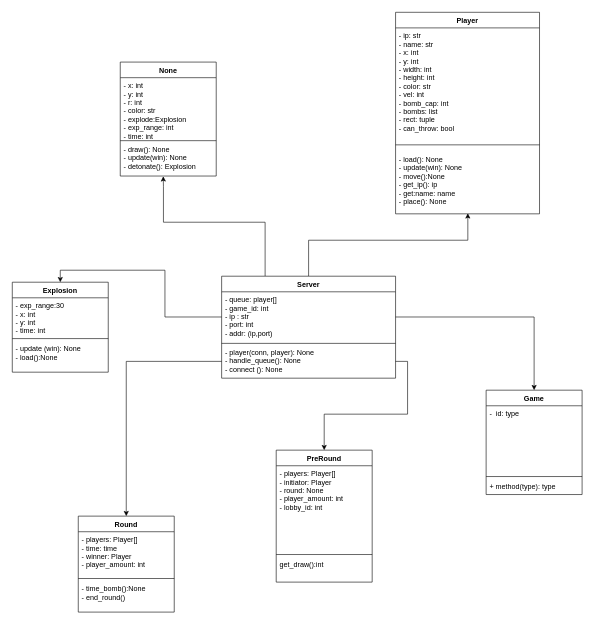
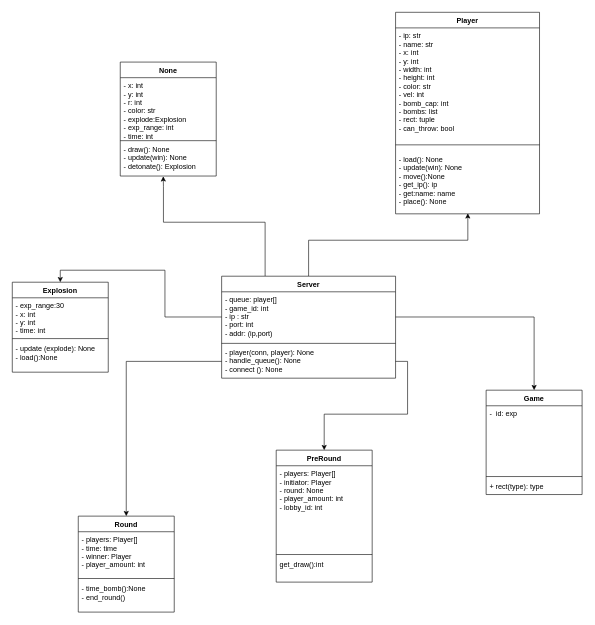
  <mxCell id="0" />
  <mxCell id="1" parent="0" />
  <mxCell id="2" style="edgeStyle=orthogonalEdgeStyle;rounded=0;orthogonalLoop=1;jettySize=auto;html=1;exitX=0.5;exitY=0;exitDx=0;exitDy=0;entryX=0.502;entryY=0.992;entryDx=0;entryDy=0;entryPerimeter=0;" parent="1" source="4" target="12" edge="1"><mxGeometry relative="1" as="geometry"><mxPoint x="821" y="369" as="targetPoint" /><Array as="points"><mxPoint x="514" y="400" /><mxPoint x="780" y="400" /></Array></mxGeometry></mxCell>
  <mxCell id="3" style="edgeStyle=orthogonalEdgeStyle;rounded=0;orthogonalLoop=1;jettySize=auto;html=1;exitX=0.25;exitY=0;exitDx=0;exitDy=0;entryX=0.448;entryY=1.008;entryDx=0;entryDy=0;entryPerimeter=0;" parent="1" source="4" target="16" edge="1"><mxGeometry relative="1" as="geometry"><Array as="points"><mxPoint x="442" y="370" /><mxPoint x="272" y="370" /><mxPoint x="272" y="310" /></Array></mxGeometry></mxCell>
  <mxCell id="4" value="Server" style="swimlane;fontStyle=1;align=center;verticalAlign=top;childLayout=stackLayout;horizontal=1;startSize=26;horizontalStack=0;resizeParent=1;resizeParentMax=0;resizeLast=0;collapsible=1;marginBottom=0;" parent="1" vertex="1"><mxGeometry x="369" y="460" width="290" height="170" as="geometry" /></mxCell>
  <mxCell id="5" value="- queue: player[]&#10;- game_id: int&#10;- ip : str&#10;- port: int&#10;- addr: (ip,port) " style="text;strokeColor=none;fillColor=none;align=left;verticalAlign=top;spacingLeft=4;spacingRight=4;overflow=hidden;rotatable=0;points=[[0,0.5],[1,0.5]];portConstraint=eastwest;" parent="4" vertex="1"><mxGeometry y="26" width="290" height="84" as="geometry" /></mxCell>
  <mxCell id="6" value="" style="line;strokeWidth=1;fillColor=none;align=left;verticalAlign=middle;spacingTop=-1;spacingLeft=3;spacingRight=3;rotatable=0;labelPosition=right;points=[];portConstraint=eastwest;" parent="4" vertex="1"><mxGeometry y="110" width="290" height="4" as="geometry" /></mxCell>
  <mxCell id="7" value="- player(conn, player): None&#10;- handle_queue(): None&#10;- connect (): None&#10;" style="text;strokeColor=none;fillColor=none;align=left;verticalAlign=top;spacingLeft=4;spacingRight=4;overflow=hidden;rotatable=0;points=[[0,0.5],[1,0.5]];portConstraint=eastwest;" parent="4" vertex="1"><mxGeometry y="114" width="290" height="56" as="geometry" /></mxCell>
  <mxCell id="8" style="edgeStyle=orthogonalEdgeStyle;rounded=0;orthogonalLoop=1;jettySize=auto;html=1;exitX=1;exitY=0.5;exitDx=0;exitDy=0;" parent="4" source="5" target="5" edge="1"><mxGeometry relative="1" as="geometry" /></mxCell>
  <mxCell id="9" value="Player" style="swimlane;fontStyle=1;align=center;verticalAlign=top;childLayout=stackLayout;horizontal=1;startSize=26;horizontalStack=0;resizeParent=1;resizeParentMax=0;resizeLast=0;collapsible=1;marginBottom=0;" parent="1" vertex="1"><mxGeometry x="659" y="20" width="240" height="336" as="geometry" /></mxCell>
  <mxCell id="10" value="- ip: str&#10;- name: str &#10;- x: int&#10;- y: int&#10;- width: int&#10;- height: int&#10;- color: str&#10;- vel: int&#10;- bomb_cap: int&#10;- bombs: list&#10;- rect: tuple&#10;- can_throw: bool&#10;&#10;" style="text;strokeColor=none;fillColor=none;align=left;verticalAlign=top;spacingLeft=4;spacingRight=4;overflow=hidden;rotatable=0;points=[[0,0.5],[1,0.5]];portConstraint=eastwest;" parent="9" vertex="1"><mxGeometry y="26" width="240" height="184" as="geometry" /></mxCell>
  <mxCell id="11" value="" style="line;strokeWidth=1;fillColor=none;align=left;verticalAlign=middle;spacingTop=-1;spacingLeft=3;spacingRight=3;rotatable=0;labelPosition=right;points=[];portConstraint=eastwest;" parent="9" vertex="1"><mxGeometry y="210" width="240" height="22" as="geometry" /></mxCell>
  <mxCell id="12" value="- load(): None&#10;- update(win): None&#10;- move():None&#10;- get_ip(): ip&#10;- get:name: name&#10;- place(): None" style="text;strokeColor=none;fillColor=none;align=left;verticalAlign=top;spacingLeft=4;spacingRight=4;overflow=hidden;rotatable=0;points=[[0,0.5],[1,0.5]];portConstraint=eastwest;" parent="9" vertex="1"><mxGeometry y="232" width="240" height="104" as="geometry" /></mxCell>
  <mxCell id="13" value="None" style="swimlane;fontStyle=1;align=center;verticalAlign=top;childLayout=stackLayout;horizontal=1;startSize=26;horizontalStack=0;resizeParent=1;resizeParentMax=0;resizeLast=0;collapsible=1;marginBottom=0;" parent="1" vertex="1"><mxGeometry x="200" y="103" width="160" height="190" as="geometry" /></mxCell>
  <mxCell id="14" value="- x: int&#10;- y: int&#10;- r: int&#10;- color: str&#10;- explode:Explosion&#10;- exp_range: int&#10;- time: int" style="text;strokeColor=none;fillColor=none;align=left;verticalAlign=top;spacingLeft=4;spacingRight=4;overflow=hidden;rotatable=0;points=[[0,0.5],[1,0.5]];portConstraint=eastwest;" parent="13" vertex="1"><mxGeometry y="26" width="160" height="104" as="geometry" /></mxCell>
  <mxCell id="15" value="" style="line;strokeWidth=1;fillColor=none;align=left;verticalAlign=middle;spacingTop=-1;spacingLeft=3;spacingRight=3;rotatable=0;labelPosition=right;points=[];portConstraint=eastwest;" parent="13" vertex="1"><mxGeometry y="130" width="160" height="2" as="geometry" /></mxCell>
  <mxCell id="16" value="- draw(): None&#10;- update(win): None&#10;- detonate(): Explosion" style="text;strokeColor=none;fillColor=none;align=left;verticalAlign=top;spacingLeft=4;spacingRight=4;overflow=hidden;rotatable=0;points=[[0,0.5],[1,0.5]];portConstraint=eastwest;" parent="13" vertex="1"><mxGeometry y="132" width="160" height="58" as="geometry" /></mxCell>
  <mxCell id="17" value="Explosion" style="swimlane;fontStyle=1;align=center;verticalAlign=top;childLayout=stackLayout;horizontal=1;startSize=26;horizontalStack=0;resizeParent=1;resizeParentMax=0;resizeLast=0;collapsible=1;marginBottom=0;" vertex="1" parent="1"><mxGeometry x="20" y="470" width="160" height="150" as="geometry" /></mxCell>
  <mxCell id="18" value="- exp_range:30 &#10;- x: int&#10;- y: int&#10;- time: int" style="text;strokeColor=none;fillColor=none;align=left;verticalAlign=top;spacingLeft=4;spacingRight=4;overflow=hidden;rotatable=0;points=[[0,0.5],[1,0.5]];portConstraint=eastwest;" vertex="1" parent="17"><mxGeometry y="26" width="160" height="64" as="geometry" /></mxCell>
  <mxCell id="19" value="" style="line;strokeWidth=1;fillColor=none;align=left;verticalAlign=middle;spacingTop=-1;spacingLeft=3;spacingRight=3;rotatable=0;labelPosition=right;points=[];portConstraint=eastwest;" vertex="1" parent="17"><mxGeometry y="90" width="160" height="8" as="geometry" /></mxCell>
- <mxCell id="20" value="- update (win): None&#10;- load():None" style="text;strokeColor=none;fillColor=none;align=left;verticalAlign=top;spacingLeft=4;spacingRight=4;overflow=hidden;rotatable=0;points=[[0,0.5],[1,0.5]];portConstraint=eastwest;" vertex="1" parent="17"><mxGeometry y="98" width="160" height="52" as="geometry" /></mxCell>
+ <mxCell id="20" value="- update (explode): None&#10;- load():None" style="text;strokeColor=none;fillColor=none;align=left;verticalAlign=top;spacingLeft=4;spacingRight=4;overflow=hidden;rotatable=0;points=[[0,0.5],[1,0.5]];portConstraint=eastwest;" vertex="1" parent="17"><mxGeometry y="98" width="160" height="52" as="geometry" /></mxCell>
  <mxCell id="21" style="edgeStyle=orthogonalEdgeStyle;rounded=0;orthogonalLoop=1;jettySize=auto;html=1;exitX=0;exitY=0.5;exitDx=0;exitDy=0;entryX=0.5;entryY=0;entryDx=0;entryDy=0;" edge="1" parent="1" source="5" target="17"><mxGeometry relative="1" as="geometry" /></mxCell>
  <mxCell id="22" value="Round" style="swimlane;fontStyle=1;align=center;verticalAlign=top;childLayout=stackLayout;horizontal=1;startSize=26;horizontalStack=0;resizeParent=1;resizeParentMax=0;resizeLast=0;collapsible=1;marginBottom=0;" vertex="1" parent="1"><mxGeometry x="130" y="860" width="160" height="160" as="geometry" /></mxCell>
  <mxCell id="23" value="- players: Player[]&#10;- time: time&#10;- winner: Player&#10;- player_amount: int" style="text;strokeColor=none;fillColor=none;align=left;verticalAlign=top;spacingLeft=4;spacingRight=4;overflow=hidden;rotatable=0;points=[[0,0.5],[1,0.5]];portConstraint=eastwest;" vertex="1" parent="22"><mxGeometry y="26" width="160" height="74" as="geometry" /></mxCell>
  <mxCell id="24" value="" style="line;strokeWidth=1;fillColor=none;align=left;verticalAlign=middle;spacingTop=-1;spacingLeft=3;spacingRight=3;rotatable=0;labelPosition=right;points=[];portConstraint=eastwest;" vertex="1" parent="22"><mxGeometry y="100" width="160" height="8" as="geometry" /></mxCell>
  <mxCell id="25" value="- time_bomb():None&#10;- end_round()" style="text;strokeColor=none;fillColor=none;align=left;verticalAlign=top;spacingLeft=4;spacingRight=4;overflow=hidden;rotatable=0;points=[[0,0.5],[1,0.5]];portConstraint=eastwest;" vertex="1" parent="22"><mxGeometry y="108" width="160" height="52" as="geometry" /></mxCell>
  <mxCell id="26" style="edgeStyle=orthogonalEdgeStyle;rounded=0;orthogonalLoop=1;jettySize=auto;html=1;exitX=0;exitY=0.5;exitDx=0;exitDy=0;" edge="1" parent="1" source="7" target="22"><mxGeometry relative="1" as="geometry" /></mxCell>
  <mxCell id="27" value="PreRound" style="swimlane;fontStyle=1;align=center;verticalAlign=top;childLayout=stackLayout;horizontal=1;startSize=26;horizontalStack=0;resizeParent=1;resizeParentMax=0;resizeLast=0;collapsible=1;marginBottom=0;" vertex="1" parent="1"><mxGeometry x="460" y="750" width="160" height="220" as="geometry" /></mxCell>
  <mxCell id="28" value="- players: Player[]&#10;- initiator: Player&#10;- round: None&#10;- player_amount: int&#10;- lobby_id: int&#10;&#10;" style="text;strokeColor=none;fillColor=none;align=left;verticalAlign=top;spacingLeft=4;spacingRight=4;overflow=hidden;rotatable=0;points=[[0,0.5],[1,0.5]];portConstraint=eastwest;" vertex="1" parent="27"><mxGeometry y="26" width="160" height="144" as="geometry" /></mxCell>
  <mxCell id="29" value="" style="line;strokeWidth=1;fillColor=none;align=left;verticalAlign=middle;spacingTop=-1;spacingLeft=3;spacingRight=3;rotatable=0;labelPosition=right;points=[];portConstraint=eastwest;" vertex="1" parent="27"><mxGeometry y="170" width="160" height="8" as="geometry" /></mxCell>
  <mxCell id="30" value="get_draw():int&#10;" style="text;strokeColor=none;fillColor=none;align=left;verticalAlign=top;spacingLeft=4;spacingRight=4;overflow=hidden;rotatable=0;points=[[0,0.5],[1,0.5]];portConstraint=eastwest;" vertex="1" parent="27"><mxGeometry y="178" width="160" height="42" as="geometry" /></mxCell>
  <mxCell id="31" style="edgeStyle=orthogonalEdgeStyle;rounded=0;orthogonalLoop=1;jettySize=auto;html=1;exitX=1;exitY=0.5;exitDx=0;exitDy=0;entryX=0.5;entryY=0;entryDx=0;entryDy=0;" edge="1" parent="1" source="7" target="27"><mxGeometry relative="1" as="geometry" /></mxCell>
  <mxCell id="32" style="edgeStyle=orthogonalEdgeStyle;rounded=0;orthogonalLoop=1;jettySize=auto;html=1;entryX=0.5;entryY=0;entryDx=0;entryDy=0;" edge="1" parent="1" source="5" target="33"><mxGeometry relative="1" as="geometry"><mxPoint x="890" y="630" as="targetPoint" /></mxGeometry></mxCell>
  <mxCell id="33" value="Game" style="swimlane;fontStyle=1;align=center;verticalAlign=top;childLayout=stackLayout;horizontal=1;startSize=26;horizontalStack=0;resizeParent=1;resizeParentMax=0;resizeLast=0;collapsible=1;marginBottom=0;" vertex="1" parent="1"><mxGeometry x="810" y="650" width="160" height="174" as="geometry" /></mxCell>
- <mxCell id="34" value="-  id: type" style="text;strokeColor=none;fillColor=none;align=left;verticalAlign=top;spacingLeft=4;spacingRight=4;overflow=hidden;rotatable=0;points=[[0,0.5],[1,0.5]];portConstraint=eastwest;" vertex="1" parent="33"><mxGeometry y="26" width="160" height="114" as="geometry" /></mxCell>
+ <mxCell id="34" value="-  id: exp" style="text;strokeColor=none;fillColor=none;align=left;verticalAlign=top;spacingLeft=4;spacingRight=4;overflow=hidden;rotatable=0;points=[[0,0.5],[1,0.5]];portConstraint=eastwest;" vertex="1" parent="33"><mxGeometry y="26" width="160" height="114" as="geometry" /></mxCell>
  <mxCell id="35" value="" style="line;strokeWidth=1;fillColor=none;align=left;verticalAlign=middle;spacingTop=-1;spacingLeft=3;spacingRight=3;rotatable=0;labelPosition=right;points=[];portConstraint=eastwest;" vertex="1" parent="33"><mxGeometry y="140" width="160" height="8" as="geometry" /></mxCell>
- <mxCell id="36" value="+ method(type): type" style="text;strokeColor=none;fillColor=none;align=left;verticalAlign=top;spacingLeft=4;spacingRight=4;overflow=hidden;rotatable=0;points=[[0,0.5],[1,0.5]];portConstraint=eastwest;" vertex="1" parent="33"><mxGeometry y="148" width="160" height="26" as="geometry" /></mxCell>
+ <mxCell id="36" value="+ rect(type): type" style="text;strokeColor=none;fillColor=none;align=left;verticalAlign=top;spacingLeft=4;spacingRight=4;overflow=hidden;rotatable=0;points=[[0,0.5],[1,0.5]];portConstraint=eastwest;" vertex="1" parent="33"><mxGeometry y="148" width="160" height="26" as="geometry" /></mxCell>
